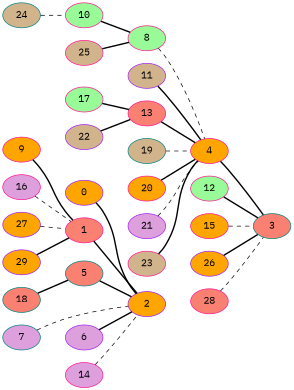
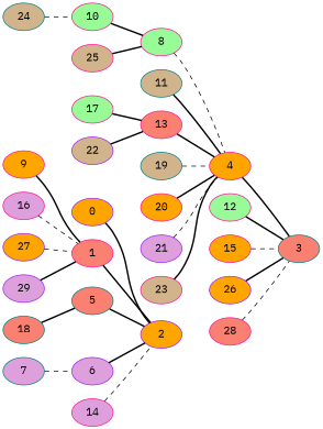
  graph {
    fontname="IBM Plex Mono"
    rankdir=LR
    node [color=deeppink fillcolor=orange fontname="IBM Plex Mono" style=filled]
    edge [fontname="IBM Plex Mono" style=bold]
    0 [color=purple]
    2 [color=purple]
    1 [fillcolor=salmon]
    3 [color=teal fillcolor=salmon]
    4
    5 [color=teal fillcolor=salmon]
    6 [color=purple fillcolor=plum]
    7 [color=teal fillcolor=plum]
    8 [fillcolor=palegreen]
    9
    10 [fillcolor=palegreen]
-   11 [color=purple fillcolor=tan]
+   11 [color=teal fillcolor=tan]
    12 [fillcolor=palegreen]
    13 [fillcolor=salmon]
    14 [fillcolor=plum]
    15
    16 [fillcolor=plum]
    17 [fillcolor=palegreen]
    18 [color=teal fillcolor=salmon]
    19 [color=teal fillcolor=tan]
    20
    21 [color=purple fillcolor=plum]
    22 [color=purple fillcolor=tan]
    23 [fillcolor=tan]
    24 [color=teal fillcolor=tan]
    25 [fillcolor=tan]
    26 [color=purple]
    27 [color=purple]
    28 [fillcolor=salmon]
-   29 [color=purple]
+   29 [color=purple fillcolor=plum]
    0 -- 2
    1 -- 2
    4 -- 3
    5 -- 2
    6 -- 2
-   7 -- 2 [style=dashed]
+   7 -- 6 [style=dashed]
    8 -- 4 [style=dashed]
    9 -- 1
    10 -- 8
    11 -- 4
    12 -- 3
    13 -- 4
    14 -- 2 [style=dashed]
    15 -- 3 [style=dashed]
    16 -- 1 [style=dashed]
    17 -- 13
    18 -- 5
    19 -- 4 [style=dashed]
    20 -- 4
    21 -- 4 [style=dashed]
    22 -- 13
    23 -- 4
    24 -- 10 [style=dashed]
    25 -- 8
    26 -- 3
    27 -- 1 [style=dashed]
    28 -- 3 [style=dashed]
    29 -- 1
  }
